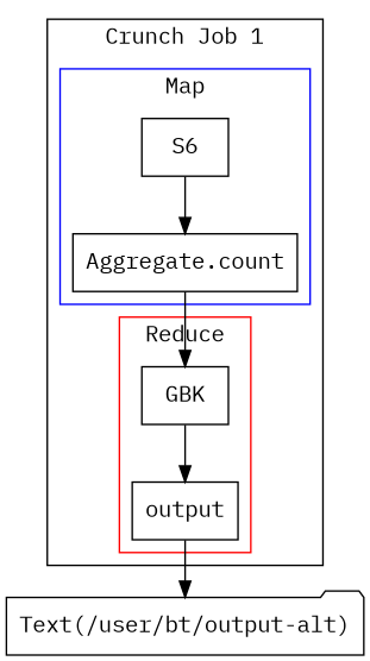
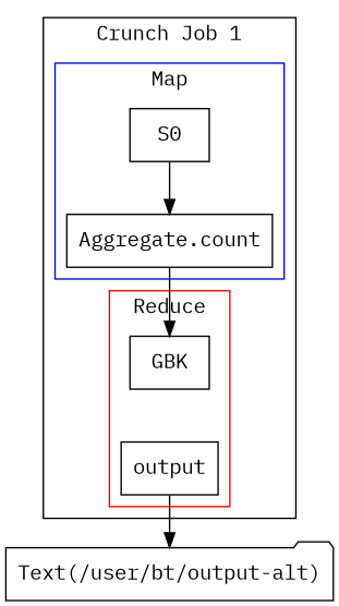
  digraph {
    fontname="IBM Plex Mono"
    node [fontname="IBM Plex Mono" shape=box]
    edge [fontname="IBM Plex Mono"]
    n1 [label="Aggregate.count"]
-   n2 [label=S6]
+   n2 [label=S0]
    n3 [label=output]
    n4 [label=GBK]
    n5 [label="Text(/user/bt/output-alt)" shape=folder]
    subgraph cluster_1 {
      label="Crunch Job 1"
      subgraph cluster_2 {
        color=blue
        label=Map
        n1
        n2
      }
      subgraph cluster_3 {
        color=red
        label=Reduce
        n3
        n4
      }
    }
    n1 -> n4
    n2 -> n1
    n3 -> n5
-   n4 -> n3
  }
